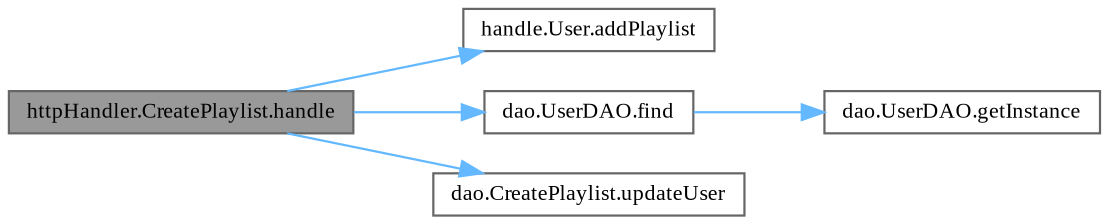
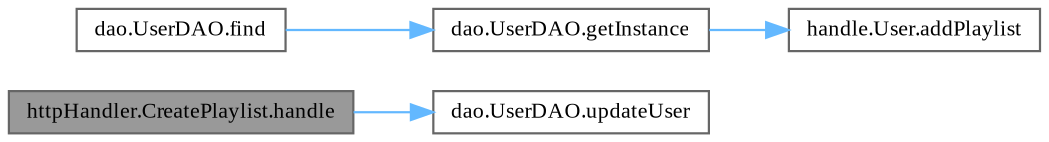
  digraph {
    fontname="Liberation Serif"
    rankdir=LR
    node [color=grey40 fillcolor=white fontname="Liberation Serif" fontsize=10 shape=box style=filled]
    edge [color=steelblue1 fontname="Liberation Serif" fontsize=10 labelfontname=Helvetica labelfontsize=10 style=solid]
    n1 [color=gray40 fillcolor=grey60 fontcolor=black height=0.2 label="httpHandler.CreatePlaylist.handle" width=0.4]
    n2 [height=0.2 label="handle.User.addPlaylist" width=0.4]
    n3 [height=0.2 label="dao.UserDAO.find" width=0.4]
-   n4 [height=0.2 label="dao.CreatePlaylist.updateUser" width=0.4]
+   n4 [height=0.2 label="dao.UserDAO.updateUser" width=0.4]
    n5 [height=0.2 label="dao.UserDAO.getInstance" width=0.4]
-   n1 -> n2
-   n1 -> n3
+   n5 -> n2
    n1 -> n4
    n3 -> n5
  }
